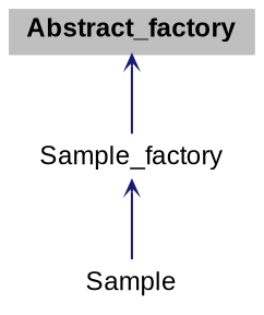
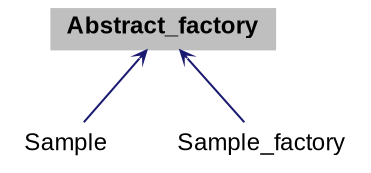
  digraph {
    fontname="Liberation Sans"
    node [color=black fontname="Liberation Sans" fontsize=12 shape=plaintext]
    edge [arrowhead=open arrowsize=0.5 arrowtail=open color=midnightblue dir=back fontname="Liberation Sans" fontsize=15 labelfontsize=15 style=solid]
    n1 [fillcolor=grey75 fontcolor=black height=0.2 label=<<b>Abstract_factory</b>> style=filled width=0.4]
    n2 [height=0.2 label=Sample width=0.4]
    n3 [height=0.2 label=Sample_factory width=0.4]
-   n3 -> n2
+   n1 -> n2
    n1 -> n3
  }
